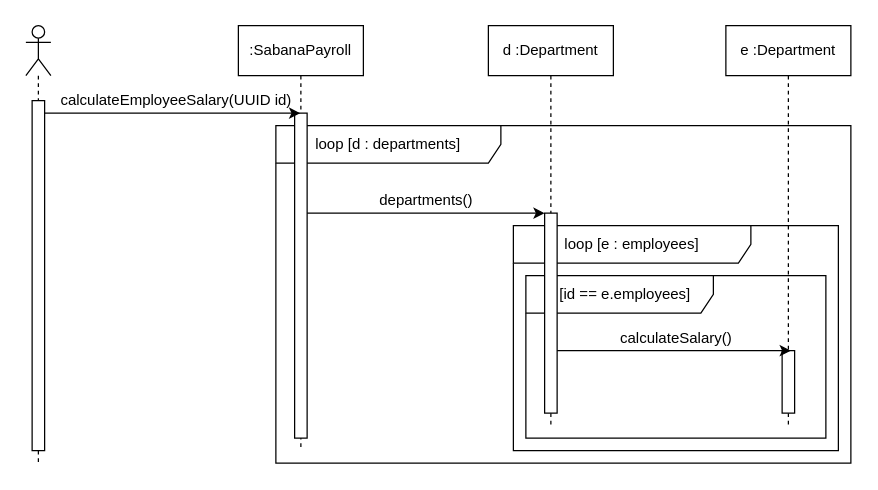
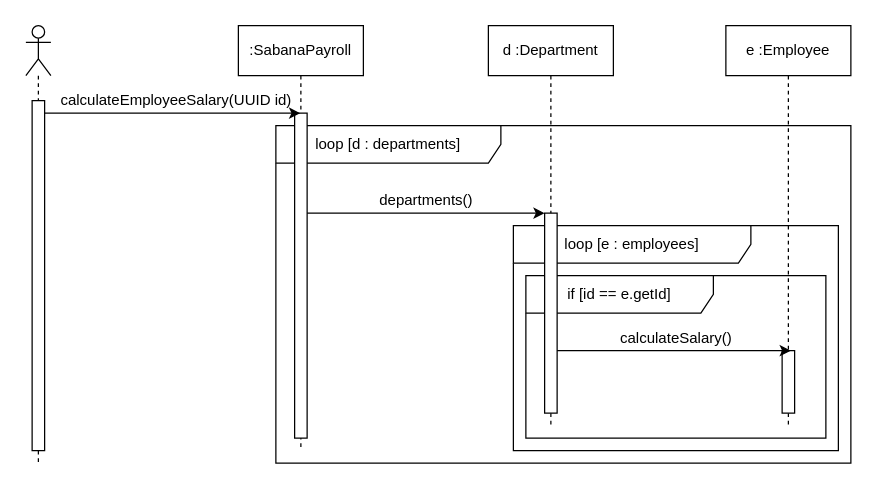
  <mxCell id="0" />
  <mxCell id="1" parent="0" />
  <mxCell id="2" value="loop [d : departments]" style="shape=umlFrame;whiteSpace=wrap;html=1;width=180;height=30;" vertex="1" parent="1"><mxGeometry x="220" y="100" width="460" height="270" as="geometry" /></mxCell>
  <mxCell id="3" value="loop [e : employees]" style="shape=umlFrame;whiteSpace=wrap;html=1;width=190;height=30;" vertex="1" parent="1"><mxGeometry x="410" y="180" width="260" height="180" as="geometry" /></mxCell>
- <mxCell id="4" value="if [id == e.employees]" style="shape=umlFrame;whiteSpace=wrap;html=1;width=150;height=30;" vertex="1" parent="1"><mxGeometry x="420" y="220" width="240" height="130" as="geometry" /></mxCell>
+ <mxCell id="4" value="if [id == e.getId]" style="shape=umlFrame;whiteSpace=wrap;html=1;width=150;height=30;" vertex="1" parent="1"><mxGeometry x="420" y="220" width="240" height="130" as="geometry" /></mxCell>
  <mxCell id="5" value="" style="shape=umlLifeline;participant=umlActor;perimeter=lifelinePerimeter;whiteSpace=wrap;html=1;container=1;collapsible=0;recursiveResize=0;verticalAlign=top;spacingTop=36;outlineConnect=0;" vertex="1" parent="1"><mxGeometry x="20" y="20" width="20" height="350" as="geometry" /></mxCell>
  <mxCell id="6" value="" style="html=1;points=[];perimeter=orthogonalPerimeter;" vertex="1" parent="5"><mxGeometry x="5" y="60" width="10" height="280" as="geometry" /></mxCell>
  <mxCell id="7" value=":SabanaPayroll" style="shape=umlLifeline;perimeter=lifelinePerimeter;whiteSpace=wrap;html=1;container=1;collapsible=0;recursiveResize=0;outlineConnect=0;" vertex="1" parent="1"><mxGeometry x="190" y="20" width="100" height="340" as="geometry" /></mxCell>
  <mxCell id="8" value="" style="html=1;points=[];perimeter=orthogonalPerimeter;" vertex="1" parent="7"><mxGeometry x="45" y="70" width="10" height="260" as="geometry" /></mxCell>
  <mxCell id="9" value="calculateEmployeeSalary(UUID id)" style="text;html=1;align=center;verticalAlign=middle;resizable=0;points=[];autosize=1;" vertex="1" parent="1"><mxGeometry x="40" y="70" width="200" height="20" as="geometry" /></mxCell>
  <mxCell id="10" style="edgeStyle=orthogonalEdgeStyle;rounded=0;orthogonalLoop=1;jettySize=auto;html=1;" edge="1" parent="1"><mxGeometry relative="1" as="geometry"><mxPoint x="35" y="90" as="sourcePoint" /><mxPoint x="239.5" y="90" as="targetPoint" /><Array as="points"><mxPoint x="140" y="90" /><mxPoint x="140" y="90" /></Array></mxGeometry></mxCell>
  <mxCell id="11" value="d :Department" style="shape=umlLifeline;perimeter=lifelinePerimeter;whiteSpace=wrap;html=1;container=1;collapsible=0;recursiveResize=0;outlineConnect=0;" vertex="1" parent="1"><mxGeometry x="390" y="20" width="100" height="320" as="geometry" /></mxCell>
  <mxCell id="12" value="" style="html=1;points=[];perimeter=orthogonalPerimeter;" vertex="1" parent="11"><mxGeometry x="45" y="150" width="10" height="160" as="geometry" /></mxCell>
- <mxCell id="13" value="e :Department" style="shape=umlLifeline;perimeter=lifelinePerimeter;whiteSpace=wrap;html=1;container=1;collapsible=0;recursiveResize=0;outlineConnect=0;" vertex="1" parent="1"><mxGeometry x="580" y="20" width="100" height="320" as="geometry" /></mxCell>
+ <mxCell id="13" value="e :Employee" style="shape=umlLifeline;perimeter=lifelinePerimeter;whiteSpace=wrap;html=1;container=1;collapsible=0;recursiveResize=0;outlineConnect=0;" vertex="1" parent="1"><mxGeometry x="580" y="20" width="100" height="320" as="geometry" /></mxCell>
  <mxCell id="14" value="" style="html=1;points=[];perimeter=orthogonalPerimeter;" vertex="1" parent="13"><mxGeometry x="45" y="260" width="10" height="50" as="geometry" /></mxCell>
  <mxCell id="15" style="edgeStyle=orthogonalEdgeStyle;rounded=0;orthogonalLoop=1;jettySize=auto;html=1;" edge="1" parent="1" source="18"><mxGeometry relative="1" as="geometry"><mxPoint x="445" y="260" as="sourcePoint" /><mxPoint x="632" y="280" as="targetPoint" /><Array as="points"><mxPoint x="445" y="280" /><mxPoint x="632" y="280" /></Array></mxGeometry></mxCell>
  <mxCell id="16" style="edgeStyle=orthogonalEdgeStyle;rounded=0;orthogonalLoop=1;jettySize=auto;html=1;" edge="1" parent="1" source="8" target="12"><mxGeometry relative="1" as="geometry"><Array as="points"><mxPoint x="300" y="170" /><mxPoint x="300" y="170" /></Array></mxGeometry></mxCell>
  <mxCell id="17" value="departments()" style="text;html=1;align=center;verticalAlign=middle;resizable=0;points=[];autosize=1;" vertex="1" parent="1"><mxGeometry x="290" y="150" width="100" height="20" as="geometry" /></mxCell>
  <mxCell id="18" value="calculateSalary()" style="text;html=1;align=center;verticalAlign=middle;resizable=0;points=[];autosize=1;" vertex="1" parent="1"><mxGeometry x="490" y="260" width="100" height="20" as="geometry" /></mxCell>
